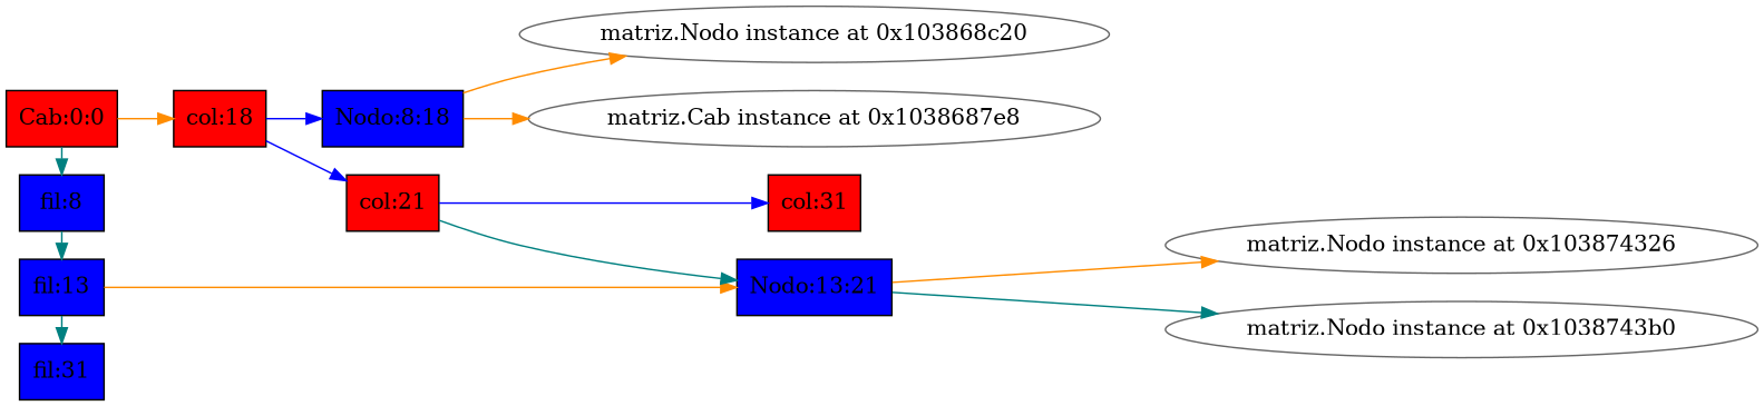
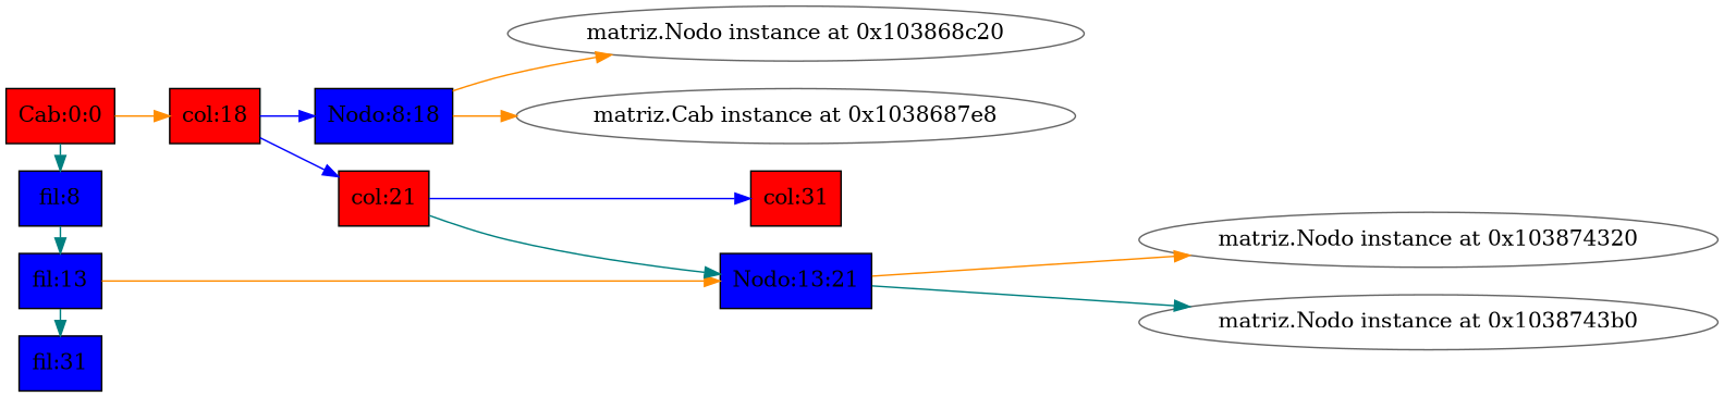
  digraph {
    rankdir=LR
    node [fillcolor=blue shape=box style=filled]
    edge [color=teal]
    n1 [fillcolor=red label=<Cab:0:0>]
    n2 [label=<fil:8>]
    n3 [label=<fil:13>]
    n4 [label=<fil:31>]
    n5 [fillcolor=red label=<col:18>]
    n6 [label=<Nodo:13:21>]
    n7 [fillcolor=red label=<col:21>]
    n8 [label=<Nodo:8:18>]
    n9 [fillcolor=red label=<col:31>]
    "matriz.Nodo instance at 0x103868c20" [color=gray40 fillcolor="" shape="" style=""]
    n11 [color=gray40 label="matriz.Cab instance at 0x1038687e8" fillcolor="" shape="" style=""]
-   "matriz.Nodo instance at 0x103874320" [color=gray40 label="matriz.Nodo instance at 0x103874326" fillcolor="" shape="" style=""]
+   "matriz.Nodo instance at 0x103874320" [color=gray40 fillcolor="" shape="" style=""]
    "matriz.Nodo instance at 0x1038743b0" [color=gray40 fillcolor="" shape="" style=""]
    subgraph sub_1 {
      rank=same
      n1
      n2
      n3
      n4
    }
    n1 -> n2
    n1 -> n5 [color=darkorange]
    n2 -> n3
    n3 -> n4
    n3 -> n6 [color=darkorange]
    n5 -> n7 [color=blue]
    n5 -> n8 [color=blue]
    n6 -> "matriz.Nodo instance at 0x103874320" [color=darkorange]
    n6 -> "matriz.Nodo instance at 0x1038743b0"
    n7 -> n6
    n7 -> n9 [color=blue]
    n8 -> "matriz.Nodo instance at 0x103868c20" [color=darkorange]
    n8 -> n11 [color=darkorange]
  }
